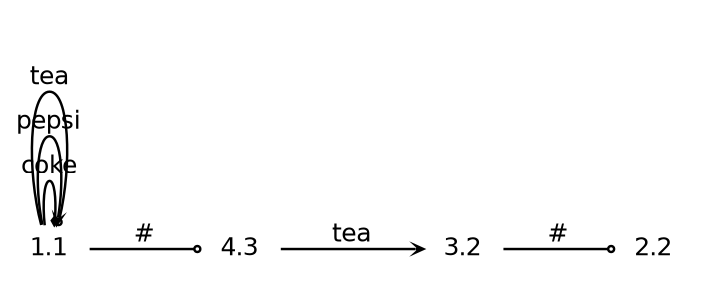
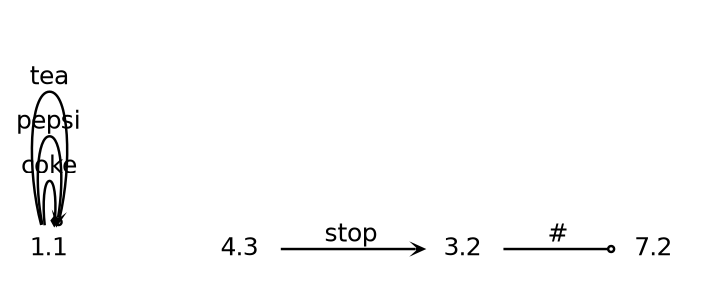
  digraph {
    rankdir=LR
    node [color=teal fontname=Helvetica fontsize=10 shape=plaintext]
    edge [arrowhead=odot arrowsize=0.3 fontname=Helvetica fontsize=10]
    1.1 [height=.2 width=.3]
    n2 [height=.2 label=4.3 width=.3]
    3.2 [color=deeppink height=.2 width=.3]
-   2.2 [height=.2 width=.3]
+   2.2 [height=.2 width=.3 label=7.2]
    1.1 -> 1.1 [arrowhead=diamond label=coke]
    1.1 -> 1.1 [arrowhead=vee label=pepsi]
    1.1 -> 1.1 [label=tea]
-   1.1 -> n2 [label="#"]
-   n2 -> 3.2 [arrowhead=vee label=tea]
+   n2 -> 3.2 [arrowhead=vee label=stop]
    3.2 -> 2.2 [label="#"]
  }
